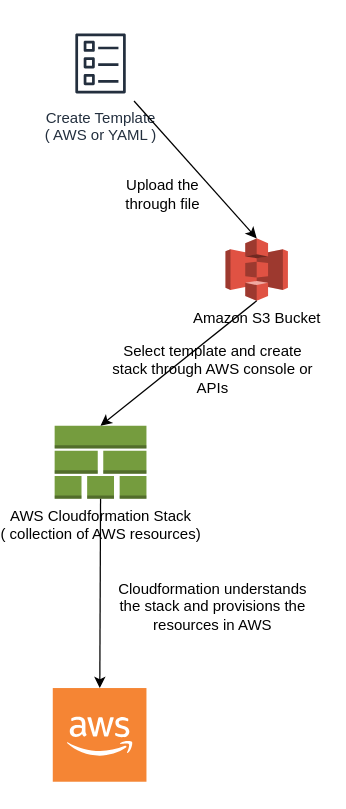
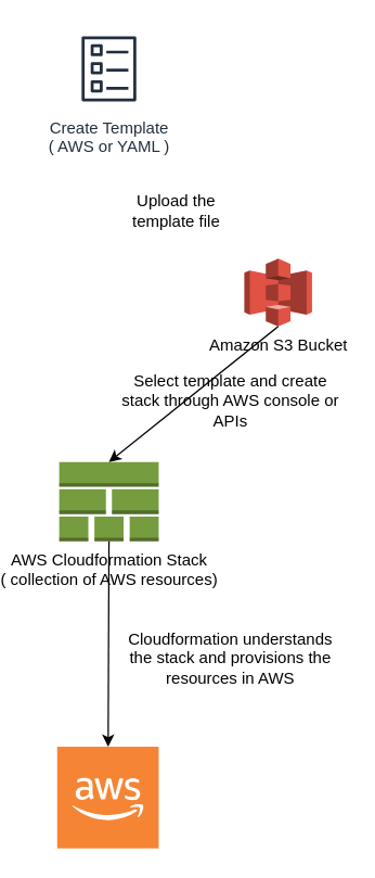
  <mxCell id="0" />
  <mxCell id="1" parent="0" />
  <mxCell id="2" value="&lt;div&gt;Create Template &lt;br&gt;&lt;/div&gt;&lt;div&gt;( AWS or YAML )&lt;/div&gt;" style="sketch=0;outlineConnect=0;fontColor=#232F3E;gradientColor=none;strokeColor=#232F3E;fillColor=#ffffff;dashed=0;verticalLabelPosition=bottom;verticalAlign=top;align=center;html=1;fontSize=12;fontStyle=0;aspect=fixed;shape=mxgraph.aws4.resourceIcon;resIcon=mxgraph.aws4.template;" vertex="1" parent="1"><mxGeometry x="29" y="20" width="60" height="60" as="geometry" /></mxCell>
  <mxCell id="3" value="Amazon S3 Bucket" style="outlineConnect=0;dashed=0;verticalLabelPosition=bottom;verticalAlign=top;align=center;html=1;shape=mxgraph.aws3.s3;fillColor=#E05243;gradientColor=none;" vertex="1" parent="1"><mxGeometry x="159" y="190" width="50" height="50" as="geometry" /></mxCell>
- <mxCell id="4" value="" style="endArrow=classic;html=1;rounded=0;entryX=0.5;entryY=0;entryDx=0;entryDy=0;entryPerimeter=0;" edge="1" parent="1" source="2" target="3"><mxGeometry width="50" height="50" relative="1" as="geometry"><mxPoint x="54" y="90" as="sourcePoint" /><mxPoint x="104" y="250" as="targetPoint" /></mxGeometry></mxCell>
- <mxCell id="5" value="Upload the through file" style="text;html=1;strokeColor=none;fillColor=none;align=center;verticalAlign=middle;whiteSpace=wrap;rounded=0;" vertex="1" parent="1"><mxGeometry x="64" y="140" width="90" height="30" as="geometry" /></mxCell>
+ <mxCell id="5" value="Upload the template file" style="text;html=1;strokeColor=none;fillColor=none;align=center;verticalAlign=middle;whiteSpace=wrap;rounded=0;" vertex="1" parent="1"><mxGeometry x="64" y="140" width="90" height="30" as="geometry" /></mxCell>
  <mxCell id="6" value="&lt;div&gt;AWS Cloudformation Stack &lt;br&gt;&lt;/div&gt;&lt;div&gt;( collection of AWS resources)&lt;/div&gt;" style="outlineConnect=0;dashed=0;verticalLabelPosition=bottom;verticalAlign=top;align=center;html=1;shape=mxgraph.aws3.stack_aws_cloudformation;fillColor=#759C3E;gradientColor=none;" vertex="1" parent="1"><mxGeometry x="22.25" y="340" width="73.5" height="58.5" as="geometry" /></mxCell>
  <mxCell id="7" value="" style="endArrow=classic;html=1;rounded=0;exitX=0.5;exitY=1;exitDx=0;exitDy=0;exitPerimeter=0;entryX=0.5;entryY=0;entryDx=0;entryDy=0;entryPerimeter=0;" edge="1" parent="1" source="3" target="6"><mxGeometry width="50" height="50" relative="1" as="geometry"><mxPoint x="54" y="300" as="sourcePoint" /><mxPoint x="104" y="250" as="targetPoint" /></mxGeometry></mxCell>
  <mxCell id="8" value="Select template and create stack through AWS console or APIs" style="text;html=1;strokeColor=none;fillColor=none;align=center;verticalAlign=middle;whiteSpace=wrap;rounded=0;" vertex="1" parent="1"><mxGeometry x="64" y="280" width="170" height="30" as="geometry" /></mxCell>
  <mxCell id="9" value="" style="endArrow=classic;html=1;rounded=0;exitX=0.5;exitY=1;exitDx=0;exitDy=0;exitPerimeter=0;" edge="1" parent="1" source="6" target="10"><mxGeometry width="50" height="50" relative="1" as="geometry"><mxPoint x="54" y="480" as="sourcePoint" /><mxPoint x="59" y="540" as="targetPoint" /></mxGeometry></mxCell>
  <mxCell id="10" value="" style="outlineConnect=0;dashed=0;verticalLabelPosition=bottom;verticalAlign=top;align=center;html=1;shape=mxgraph.aws3.cloud_2;fillColor=#F58534;gradientColor=none;" vertex="1" parent="1"><mxGeometry x="20.75" y="550" width="75" height="75" as="geometry" /></mxCell>
  <mxCell id="11" value="Cloudformation understands the stack and provisions the resources in AWS" style="text;html=1;strokeColor=none;fillColor=none;align=center;verticalAlign=middle;whiteSpace=wrap;rounded=0;" vertex="1" parent="1"><mxGeometry x="64" y="470" width="170" height="30" as="geometry" /></mxCell>
